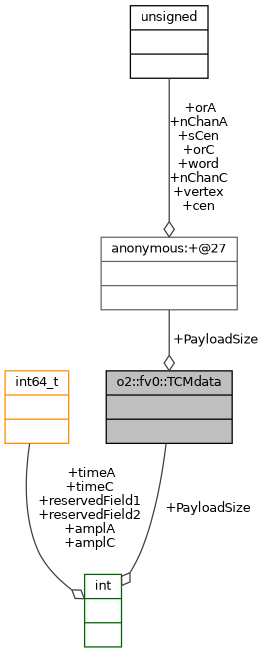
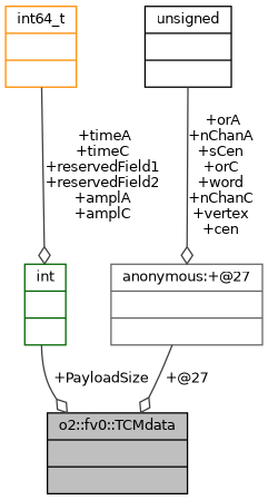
  digraph {
    node [color=black fontname=Helvetica fontsize=10 shape=record]
    edge [arrowhead=odiamond color=grey25 fontname=Helvetica fontsize=10 labelfontname=Helvetica labelfontsize=10 style=solid]
    n1 [fillcolor=grey75 fontcolor=black height=0.2 label="{o2::fv0::TCMdata\n||}" style=filled width=0.4]
    n2 [color=darkorange height=0.2 label="{int64_t\n||}" width=0.4]
    n3 [color=darkgreen height=0.2 label="{int\n||}" width=0.4]
    n4 [color=gray40 height=0.2 label="{anonymous:+@27\n||}" width=0.4]
    n5 [height=0.2 label="{unsigned\n||}" width=0.4]
    n2 -> n3 [label=" +timeA\n+timeC\n+reservedField1\n+reservedField2\n+amplA\n+amplC"]
-   n1 -> n3 [label=" +PayloadSize"]
-   n4 -> n1 [label=" +PayloadSize"]
+   n3 -> n1 [label=" +PayloadSize"]
+   n4 -> n1 [label=" +@27"]
    n5 -> n4 [label=" +orA\n+nChanA\n+sCen\n+orC\n+word\n+nChanC\n+vertex\n+cen"]
  }
